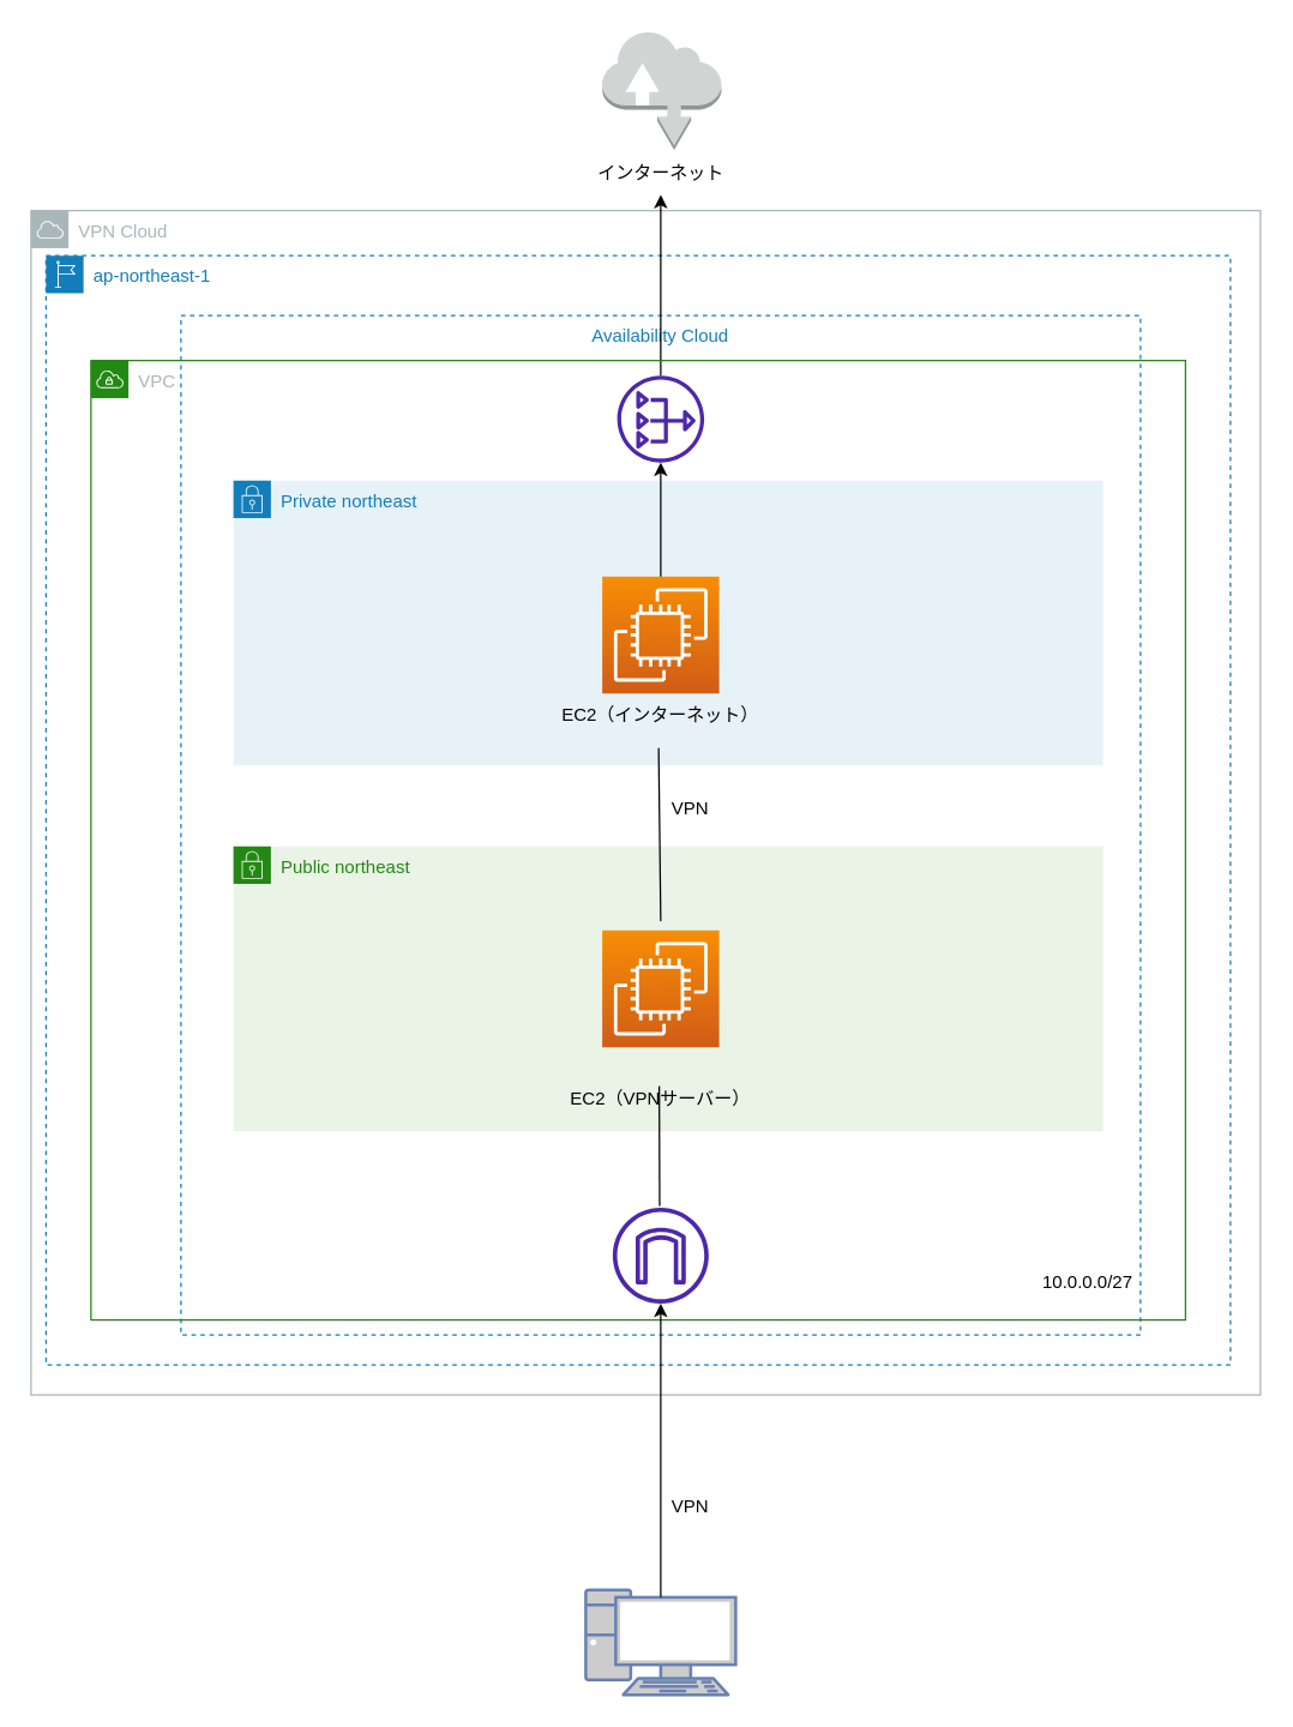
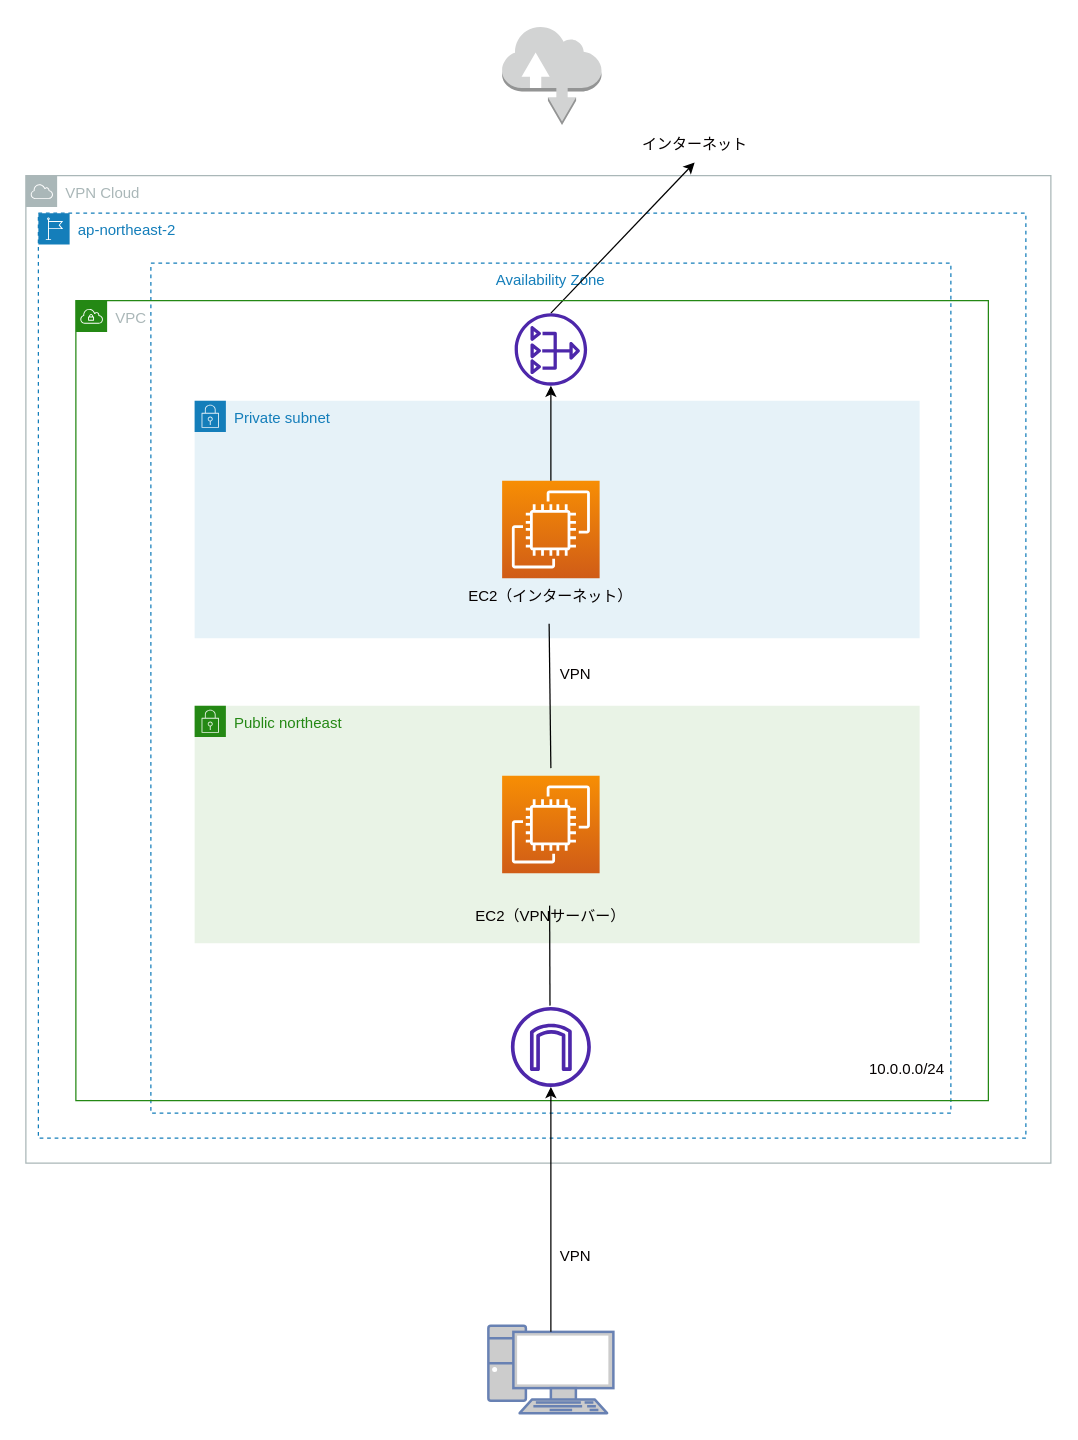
  <mxCell id="0" />
  <mxCell id="1" parent="0" />
  <mxCell id="2" value="VPN Cloud" style="sketch=0;outlineConnect=0;gradientColor=none;html=1;whiteSpace=wrap;fontSize=12;fontStyle=0;shape=mxgraph.aws4.group;grIcon=mxgraph.aws4.group_aws_cloud;strokeColor=#AAB7B8;fillColor=none;verticalAlign=top;align=left;spacingLeft=30;fontColor=#AAB7B8;dashed=0;" vertex="1" parent="1"><mxGeometry x="20" y="140" width="820" height="790" as="geometry" /></mxCell>
- <mxCell id="3" value="Availability Cloud" style="fillColor=none;strokeColor=#147EBA;dashed=1;verticalAlign=top;fontStyle=0;fontColor=#147EBA;" vertex="1" parent="1"><mxGeometry x="120" y="210" width="640" height="680" as="geometry" /></mxCell>
- <mxCell id="4" value="ap-northeast-1" style="points=[[0,0],[0.25,0],[0.5,0],[0.75,0],[1,0],[1,0.25],[1,0.5],[1,0.75],[1,1],[0.75,1],[0.5,1],[0.25,1],[0,1],[0,0.75],[0,0.5],[0,0.25]];outlineConnect=0;gradientColor=none;html=1;whiteSpace=wrap;fontSize=12;fontStyle=0;container=1;pointerEvents=0;collapsible=0;recursiveResize=0;shape=mxgraph.aws4.group;grIcon=mxgraph.aws4.group_region;strokeColor=#147EBA;fillColor=none;verticalAlign=top;align=left;spacingLeft=30;fontColor=#147EBA;dashed=1;" vertex="1" parent="1"><mxGeometry x="30" y="170" width="790" height="740" as="geometry" /></mxCell>
+ <mxCell id="3" value="Availability Zone" style="fillColor=none;strokeColor=#147EBA;dashed=1;verticalAlign=top;fontStyle=0;fontColor=#147EBA;" vertex="1" parent="1"><mxGeometry x="120" y="210" width="640" height="680" as="geometry" /></mxCell>
+ <mxCell id="4" value="ap-northeast-2" style="points=[[0,0],[0.25,0],[0.5,0],[0.75,0],[1,0],[1,0.25],[1,0.5],[1,0.75],[1,1],[0.75,1],[0.5,1],[0.25,1],[0,1],[0,0.75],[0,0.5],[0,0.25]];outlineConnect=0;gradientColor=none;html=1;whiteSpace=wrap;fontSize=12;fontStyle=0;container=1;pointerEvents=0;collapsible=0;recursiveResize=0;shape=mxgraph.aws4.group;grIcon=mxgraph.aws4.group_region;strokeColor=#147EBA;fillColor=none;verticalAlign=top;align=left;spacingLeft=30;fontColor=#147EBA;dashed=1;" vertex="1" parent="1"><mxGeometry x="30" y="170" width="790" height="740" as="geometry" /></mxCell>
  <mxCell id="5" value="" style="sketch=0;outlineConnect=0;fontColor=#232F3E;gradientColor=none;fillColor=#4D27AA;strokeColor=none;dashed=0;verticalLabelPosition=bottom;verticalAlign=top;align=center;html=1;fontSize=12;fontStyle=0;aspect=fixed;pointerEvents=1;shape=mxgraph.aws4.internet_gateway;" vertex="1" parent="4"><mxGeometry x="378" y="635" width="64" height="64" as="geometry" /></mxCell>
  <mxCell id="6" value="" style="endArrow=classic;html=1;strokeColor=#000000;fontColor=#050000;entryX=0.5;entryY=1;entryDx=0;entryDy=0;" edge="1" parent="4" target="20"><mxGeometry width="50" height="50" relative="1" as="geometry"><mxPoint x="410" y="80" as="sourcePoint" /><mxPoint x="408.57" y="8" as="targetPoint" /></mxGeometry></mxCell>
  <mxCell id="7" value="" style="fontColor=#0066CC;verticalAlign=top;verticalLabelPosition=bottom;labelPosition=center;align=center;html=1;outlineConnect=0;fillColor=#CCCCCC;strokeColor=#6881B3;gradientColor=none;gradientDirection=north;strokeWidth=2;shape=mxgraph.networks.pc;" vertex="1" parent="1"><mxGeometry x="390" y="1060" width="100" height="70" as="geometry" /></mxCell>
  <mxCell id="8" value="" style="outlineConnect=0;dashed=0;verticalLabelPosition=bottom;verticalAlign=top;align=center;html=1;shape=mxgraph.aws3.internet;fillColor=#D2D3D3;gradientColor=none;" vertex="1" parent="1"><mxGeometry x="401" y="20" width="79.5" height="79.5" as="geometry" /></mxCell>
  <mxCell id="9" value="VPC" style="points=[[0,0],[0.25,0],[0.5,0],[0.75,0],[1,0],[1,0.25],[1,0.5],[1,0.75],[1,1],[0.75,1],[0.5,1],[0.25,1],[0,1],[0,0.75],[0,0.5],[0,0.25]];outlineConnect=0;gradientColor=none;html=1;whiteSpace=wrap;fontSize=12;fontStyle=0;container=1;pointerEvents=0;collapsible=0;recursiveResize=0;shape=mxgraph.aws4.group;grIcon=mxgraph.aws4.group_vpc;strokeColor=#248814;fillColor=none;verticalAlign=top;align=left;spacingLeft=30;fontColor=#AAB7B8;dashed=0;" vertex="1" parent="1"><mxGeometry x="60" y="240" width="730" height="640" as="geometry" /></mxCell>
  <mxCell id="10" value="Public northeast" style="points=[[0,0],[0.25,0],[0.5,0],[0.75,0],[1,0],[1,0.25],[1,0.5],[1,0.75],[1,1],[0.75,1],[0.5,1],[0.25,1],[0,1],[0,0.75],[0,0.5],[0,0.25]];outlineConnect=0;gradientColor=none;html=1;whiteSpace=wrap;fontSize=12;fontStyle=0;container=1;pointerEvents=0;collapsible=0;recursiveResize=0;shape=mxgraph.aws4.group;grIcon=mxgraph.aws4.group_security_group;grStroke=0;strokeColor=#248814;fillColor=#E9F3E6;verticalAlign=top;align=left;spacingLeft=30;fontColor=#248814;dashed=0;" vertex="1" parent="9"><mxGeometry x="95" y="324" width="580" height="190" as="geometry" /></mxCell>
  <mxCell id="11" value="" style="sketch=0;points=[[0,0,0],[0.25,0,0],[0.5,0,0],[0.75,0,0],[1,0,0],[0,1,0],[0.25,1,0],[0.5,1,0],[0.75,1,0],[1,1,0],[0,0.25,0],[0,0.5,0],[0,0.75,0],[1,0.25,0],[1,0.5,0],[1,0.75,0]];outlineConnect=0;fontColor=#232F3E;gradientColor=#F78E04;gradientDirection=north;fillColor=#D05C17;strokeColor=#ffffff;dashed=0;verticalLabelPosition=bottom;verticalAlign=top;align=center;html=1;fontSize=12;fontStyle=0;aspect=fixed;shape=mxgraph.aws4.resourceIcon;resIcon=mxgraph.aws4.ec2;" vertex="1" parent="10"><mxGeometry x="246" y="56" width="78" height="78" as="geometry" /></mxCell>
  <mxCell id="12" value="EC2（VPNサーバー）" style="text;html=1;strokeColor=none;fillColor=none;align=center;verticalAlign=middle;whiteSpace=wrap;rounded=0;fontColor=#050000;" vertex="1" parent="10"><mxGeometry x="220" y="154" width="130" height="30" as="geometry" /></mxCell>
- <mxCell id="13" value="Private northeast" style="points=[[0,0],[0.25,0],[0.5,0],[0.75,0],[1,0],[1,0.25],[1,0.5],[1,0.75],[1,1],[0.75,1],[0.5,1],[0.25,1],[0,1],[0,0.75],[0,0.5],[0,0.25]];outlineConnect=0;gradientColor=none;html=1;whiteSpace=wrap;fontSize=12;fontStyle=0;container=1;pointerEvents=0;collapsible=0;recursiveResize=0;shape=mxgraph.aws4.group;grIcon=mxgraph.aws4.group_security_group;grStroke=0;strokeColor=#147EBA;fillColor=#E6F2F8;verticalAlign=top;align=left;spacingLeft=30;fontColor=#147EBA;dashed=0;" vertex="1" parent="10"><mxGeometry y="-244" width="580" height="190" as="geometry" /></mxCell>
+ <mxCell id="13" value="Private subnet" style="points=[[0,0],[0.25,0],[0.5,0],[0.75,0],[1,0],[1,0.25],[1,0.5],[1,0.75],[1,1],[0.75,1],[0.5,1],[0.25,1],[0,1],[0,0.75],[0,0.5],[0,0.25]];outlineConnect=0;gradientColor=none;html=1;whiteSpace=wrap;fontSize=12;fontStyle=0;container=1;pointerEvents=0;collapsible=0;recursiveResize=0;shape=mxgraph.aws4.group;grIcon=mxgraph.aws4.group_security_group;grStroke=0;strokeColor=#147EBA;fillColor=#E6F2F8;verticalAlign=top;align=left;spacingLeft=30;fontColor=#147EBA;dashed=0;" vertex="1" parent="10"><mxGeometry y="-244" width="580" height="190" as="geometry" /></mxCell>
  <mxCell id="14" value="EC2（インターネット）" style="text;html=1;strokeColor=none;fillColor=none;align=center;verticalAlign=middle;whiteSpace=wrap;rounded=0;fontColor=#050000;" vertex="1" parent="13"><mxGeometry x="210" y="142" width="150" height="30" as="geometry" /></mxCell>
  <mxCell id="15" value="" style="sketch=0;points=[[0,0,0],[0.25,0,0],[0.5,0,0],[0.75,0,0],[1,0,0],[0,1,0],[0.25,1,0],[0.5,1,0],[0.75,1,0],[1,1,0],[0,0.25,0],[0,0.5,0],[0,0.75,0],[1,0.25,0],[1,0.5,0],[1,0.75,0]];outlineConnect=0;fontColor=#232F3E;gradientColor=#F78E04;gradientDirection=north;fillColor=#D05C17;strokeColor=#ffffff;dashed=0;verticalLabelPosition=bottom;verticalAlign=top;align=center;html=1;fontSize=12;fontStyle=0;aspect=fixed;shape=mxgraph.aws4.resourceIcon;resIcon=mxgraph.aws4.ec2;" vertex="1" parent="13"><mxGeometry x="246" y="64" width="78" height="78" as="geometry" /></mxCell>
  <mxCell id="16" value="" style="endArrow=none;html=1;fontColor=#050000;strokeColor=#000000;" edge="1" parent="10"><mxGeometry width="50" height="50" relative="1" as="geometry"><mxPoint x="284.29" y="240" as="sourcePoint" /><mxPoint x="284" y="160" as="targetPoint" /></mxGeometry></mxCell>
  <mxCell id="17" value="" style="endArrow=none;html=1;fontColor=#050000;strokeColor=#000000;entryX=0.584;entryY=1.219;entryDx=0;entryDy=0;entryPerimeter=0;" edge="1" parent="9"><mxGeometry width="50" height="50" relative="1" as="geometry"><mxPoint x="380" y="374" as="sourcePoint" /><mxPoint x="378.6" y="258.57" as="targetPoint" /></mxGeometry></mxCell>
  <mxCell id="18" value="VPN" style="text;html=1;strokeColor=none;fillColor=none;align=center;verticalAlign=middle;whiteSpace=wrap;rounded=0;fontColor=#050000;" vertex="1" parent="9"><mxGeometry x="380" y="284" width="40" height="30" as="geometry" /></mxCell>
- <mxCell id="19" value="10.0.0.0/27" style="text;html=1;strokeColor=none;fillColor=none;align=center;verticalAlign=middle;whiteSpace=wrap;rounded=0;fontColor=#050000;" vertex="1" parent="9"><mxGeometry x="620" y="600" width="90" height="30" as="geometry" /></mxCell>
- <mxCell id="20" value="インターネット" style="text;html=1;strokeColor=none;fillColor=none;align=center;verticalAlign=middle;whiteSpace=wrap;rounded=0;fontColor=#050000;" vertex="1" parent="1"><mxGeometry x="382.5" y="99.5" width="115" height="30" as="geometry" /></mxCell>
+ <mxCell id="19" value="10.0.0.0/24" style="text;html=1;strokeColor=none;fillColor=none;align=center;verticalAlign=middle;whiteSpace=wrap;rounded=0;fontColor=#050000;" vertex="1" parent="9"><mxGeometry x="620" y="600" width="90" height="30" as="geometry" /></mxCell>
+ <mxCell id="20" value="インターネット" style="text;html=1;strokeColor=none;fillColor=none;align=center;verticalAlign=middle;whiteSpace=wrap;rounded=0;fontColor=#050000;" vertex="1" parent="1"><mxGeometry x="497.5" y="99.5" width="115" height="30" as="geometry" /></mxCell>
  <mxCell id="21" value="" style="endArrow=classic;html=1;strokeColor=#000000;fontColor=#050000;exitX=0.5;exitY=0.07;exitDx=0;exitDy=0;exitPerimeter=0;" edge="1" parent="1" source="7" target="5"><mxGeometry width="50" height="50" relative="1" as="geometry"><mxPoint x="438.29" y="922" as="sourcePoint" /><mxPoint x="438.29" y="840" as="targetPoint" /></mxGeometry></mxCell>
  <mxCell id="22" value="VPN" style="text;html=1;strokeColor=none;fillColor=none;align=center;verticalAlign=middle;whiteSpace=wrap;rounded=0;fontColor=#050000;" vertex="1" parent="1"><mxGeometry x="440" y="990" width="40" height="30" as="geometry" /></mxCell>
  <mxCell id="23" value="" style="sketch=0;outlineConnect=0;fontColor=#232F3E;gradientColor=none;fillColor=#4D27AA;strokeColor=none;dashed=0;verticalLabelPosition=bottom;verticalAlign=top;align=center;html=1;fontSize=12;fontStyle=0;aspect=fixed;pointerEvents=1;shape=mxgraph.aws4.nat_gateway;" vertex="1" parent="1"><mxGeometry x="411" y="250" width="58" height="58" as="geometry" /></mxCell>
  <mxCell id="24" value="" style="endArrow=classic;html=1;strokeColor=#000000;fontColor=#050000;exitX=0.5;exitY=0;exitDx=0;exitDy=0;exitPerimeter=0;" edge="1" parent="1" source="15" target="23"><mxGeometry width="50" height="50" relative="1" as="geometry"><mxPoint x="440" y="372" as="sourcePoint" /><mxPoint x="440" y="302" as="targetPoint" /></mxGeometry></mxCell>
